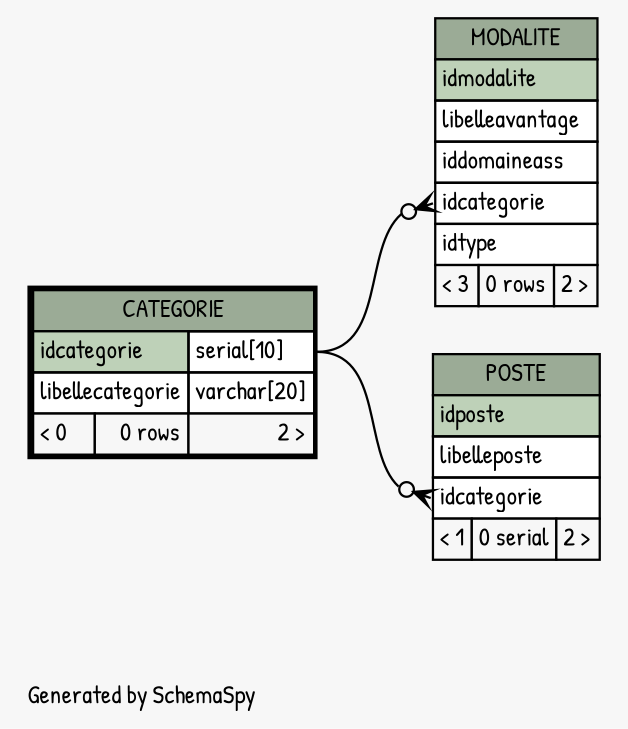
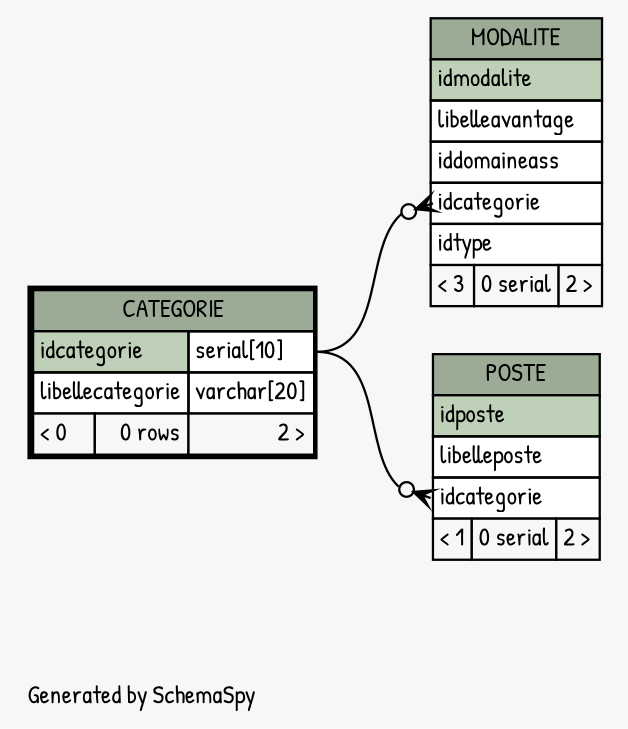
  digraph {
    bgcolor="#f7f7f7"
    fontname="Patrick Hand"
    fontsize=11
    label="\nGenerated by SchemaSpy"
    labeljust=l
    nodesep=0.18
    rankdir=RL
    ranksep=0.46
    node [fontname="Patrick Hand" fontsize=11 shape=plaintext]
    edge [arrowhead=none arrowsize=0.8 arrowtail=crowodot dir=back fontname="Patrick Hand" headport="idcategorie.type:e" tailport="idcategorie:w"]
-   n1 [label=<     <TABLE BORDER="0" CELLBORDER="1" CELLSPACING="0" BGCOLOR="#ffffff">       <TR><TD COLSPAN="3" BGCOLOR="#9bab96" ALIGN="CENTER">MODALITE</TD></TR>       <TR><TD PORT="idmodalite" COLSPAN="3" BGCOLOR="#bed1b8" ALIGN="LEFT">idmodalite</TD></TR>       <TR><TD PORT="libelleavantage" COLSPAN="3" ALIGN="LEFT">libelleavantage</TD></TR>       <TR><TD PORT="iddomaineass" COLSPAN="3" ALIGN="LEFT">iddomaineass</TD></TR>       <TR><TD PORT="idcategorie" COLSPAN="3" ALIGN="LEFT">idcategorie</TD></TR>       <TR><TD PORT="idtype" COLSPAN="3" ALIGN="LEFT">idtype</TD></TR>       <TR><TD ALIGN="LEFT" BGCOLOR="#f7f7f7">&lt; 3</TD><TD ALIGN="RIGHT" BGCOLOR="#f7f7f7">0 rows</TD><TD ALIGN="RIGHT" BGCOLOR="#f7f7f7">2 &gt;</TD></TR>     </TABLE>>]
+   n1 [label=<     <TABLE BORDER="0" CELLBORDER="1" CELLSPACING="0" BGCOLOR="#ffffff">       <TR><TD COLSPAN="3" BGCOLOR="#9bab96" ALIGN="CENTER">MODALITE</TD></TR>       <TR><TD PORT="idmodalite" COLSPAN="3" BGCOLOR="#bed1b8" ALIGN="LEFT">idmodalite</TD></TR>       <TR><TD PORT="libelleavantage" COLSPAN="3" ALIGN="LEFT">libelleavantage</TD></TR>       <TR><TD PORT="iddomaineass" COLSPAN="3" ALIGN="LEFT">iddomaineass</TD></TR>       <TR><TD PORT="idcategorie" COLSPAN="3" ALIGN="LEFT">idcategorie</TD></TR>       <TR><TD PORT="idtype" COLSPAN="3" ALIGN="LEFT">idtype</TD></TR>       <TR><TD ALIGN="LEFT" BGCOLOR="#f7f7f7">&lt; 3</TD><TD ALIGN="RIGHT" BGCOLOR="#f7f7f7">0 serial</TD><TD ALIGN="RIGHT" BGCOLOR="#f7f7f7">2 &gt;</TD></TR>     </TABLE>>]
    n2 [label=<     <TABLE BORDER="2" CELLBORDER="1" CELLSPACING="0" BGCOLOR="#ffffff">       <TR><TD COLSPAN="3" BGCOLOR="#9bab96" ALIGN="CENTER">CATEGORIE</TD></TR>       <TR><TD PORT="idcategorie" COLSPAN="2" BGCOLOR="#bed1b8" ALIGN="LEFT">idcategorie</TD><TD PORT="idcategorie.type" ALIGN="LEFT">serial[10]</TD></TR>       <TR><TD PORT="libellecategorie" COLSPAN="2" ALIGN="LEFT">libellecategorie</TD><TD PORT="libellecategorie.type" ALIGN="LEFT">varchar[20]</TD></TR>       <TR><TD ALIGN="LEFT" BGCOLOR="#f7f7f7">&lt; 0</TD><TD ALIGN="RIGHT" BGCOLOR="#f7f7f7">0 rows</TD><TD ALIGN="RIGHT" BGCOLOR="#f7f7f7">2 &gt;</TD></TR>     </TABLE>>]
    n3 [label=<     <TABLE BORDER="0" CELLBORDER="1" CELLSPACING="0" BGCOLOR="#ffffff">       <TR><TD COLSPAN="3" BGCOLOR="#9bab96" ALIGN="CENTER">POSTE</TD></TR>       <TR><TD PORT="idposte" COLSPAN="3" BGCOLOR="#bed1b8" ALIGN="LEFT">idposte</TD></TR>       <TR><TD PORT="libelleposte" COLSPAN="3" ALIGN="LEFT">libelleposte</TD></TR>       <TR><TD PORT="idcategorie" COLSPAN="3" ALIGN="LEFT">idcategorie</TD></TR>       <TR><TD ALIGN="LEFT" BGCOLOR="#f7f7f7">&lt; 1</TD><TD ALIGN="RIGHT" BGCOLOR="#f7f7f7">0 serial</TD><TD ALIGN="RIGHT" BGCOLOR="#f7f7f7">2 &gt;</TD></TR>     </TABLE>>]
    n1 -> n2
    n3 -> n2
  }
